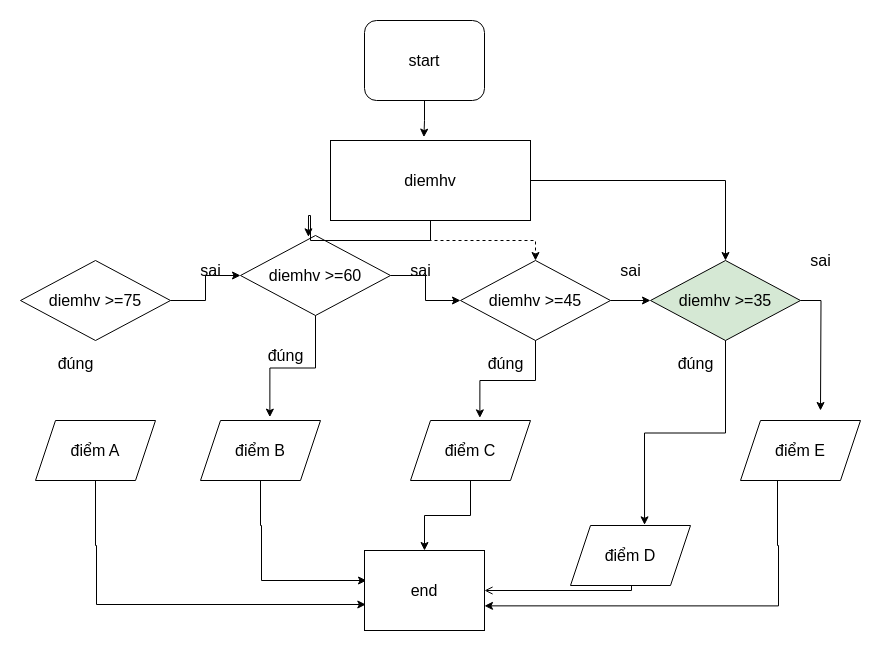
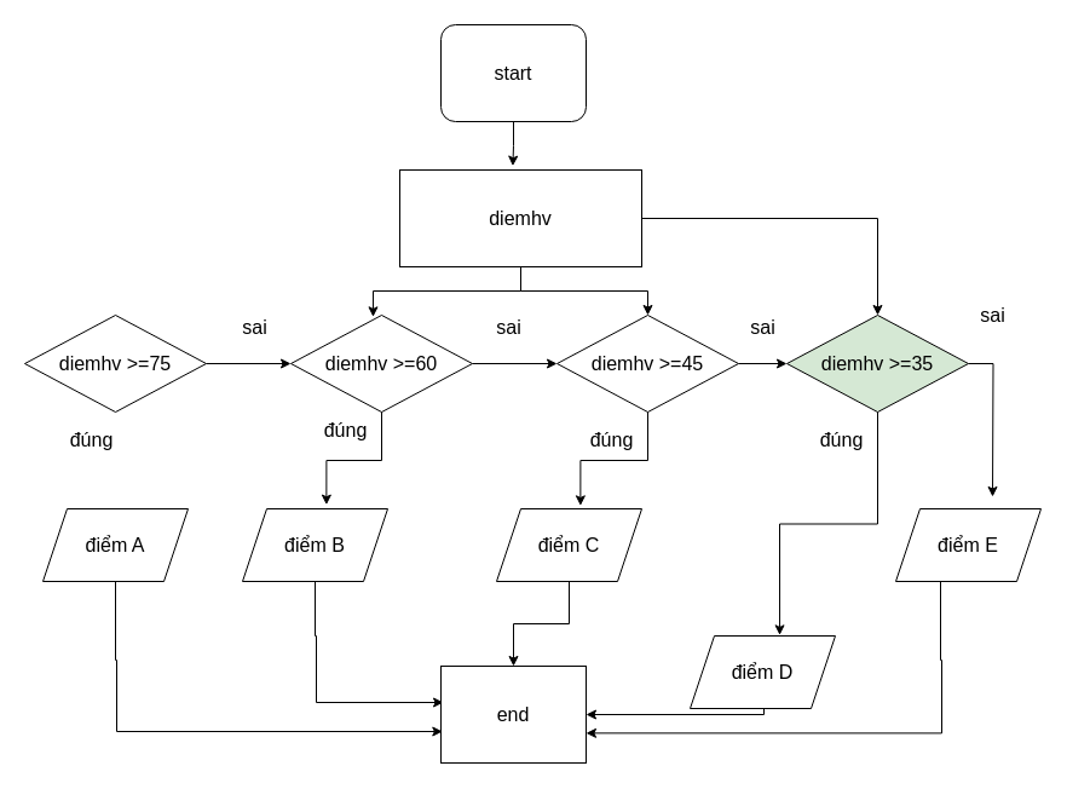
  <mxCell id="0" />
  <mxCell id="1" parent="0" />
  <mxCell id="2" value="start" style="whiteSpace=wrap;html=1;fontSize=16;rounded=1;" vertex="1" parent="1"><mxGeometry x="364" y="20" width="120" height="80" as="geometry" /></mxCell>
- <mxCell id="3" style="edgeStyle=orthogonalEdgeStyle;rounded=0;orthogonalLoop=1;jettySize=auto;html=1;entryX=0.5;entryY=0;entryDx=0;entryDy=0;fontSize=16;dashed=1;" edge="1" parent="1" source="5" target="12"><mxGeometry relative="1" as="geometry" /></mxCell>
+ <mxCell id="3" style="edgeStyle=orthogonalEdgeStyle;rounded=0;orthogonalLoop=1;jettySize=auto;html=1;entryX=0.5;entryY=0;entryDx=0;entryDy=0;fontSize=16;" edge="1" parent="1" source="5" target="12"><mxGeometry relative="1" as="geometry" /></mxCell>
  <mxCell id="4" style="edgeStyle=orthogonalEdgeStyle;rounded=0;orthogonalLoop=1;jettySize=auto;html=1;entryX=0.5;entryY=0;entryDx=0;entryDy=0;fontSize=16;" edge="1" parent="1" source="5" target="14"><mxGeometry relative="1" as="geometry" /></mxCell>
  <mxCell id="5" value="diemhv" style="rounded=0;whiteSpace=wrap;html=1;fontSize=16;" vertex="1" parent="1"><mxGeometry x="330" y="140" width="200" height="80" as="geometry" /></mxCell>
  <mxCell id="6" style="edgeStyle=orthogonalEdgeStyle;rounded=0;orthogonalLoop=1;jettySize=auto;html=1;entryX=0.467;entryY=-0.042;entryDx=0;entryDy=0;entryPerimeter=0;fontSize=16;" edge="1" parent="1" source="2" target="5"><mxGeometry relative="1" as="geometry" /></mxCell>
  <mxCell id="7" style="edgeStyle=orthogonalEdgeStyle;rounded=0;orthogonalLoop=1;jettySize=auto;html=1;entryX=0;entryY=0.5;entryDx=0;entryDy=0;fontSize=16;" edge="1" parent="1" source="8" target="10"><mxGeometry relative="1" as="geometry" /></mxCell>
  <mxCell id="8" value="diemhv &amp;gt;=75" style="rhombus;whiteSpace=wrap;html=1;fontSize=16;" vertex="1" parent="1"><mxGeometry x="20" y="260" width="150" height="80" as="geometry" /></mxCell>
  <mxCell id="9" style="edgeStyle=orthogonalEdgeStyle;rounded=0;orthogonalLoop=1;jettySize=auto;html=1;entryX=0;entryY=0.5;entryDx=0;entryDy=0;fontSize=16;" edge="1" parent="1" source="10" target="12"><mxGeometry relative="1" as="geometry" /></mxCell>
- <mxCell id="10" value="diemhv &amp;gt;=60" style="rhombus;whiteSpace=wrap;html=1;fontSize=16;" vertex="1" parent="1"><mxGeometry x="240" y="235" width="150" height="80" as="geometry" /></mxCell>
+ <mxCell id="10" value="diemhv &amp;gt;=60" style="rhombus;whiteSpace=wrap;html=1;fontSize=16;" vertex="1" parent="1"><mxGeometry x="240" y="260" width="150" height="80" as="geometry" /></mxCell>
  <mxCell id="11" style="edgeStyle=orthogonalEdgeStyle;rounded=0;orthogonalLoop=1;jettySize=auto;html=1;exitX=1;exitY=0.5;exitDx=0;exitDy=0;entryX=0;entryY=0.5;entryDx=0;entryDy=0;fontSize=16;" edge="1" parent="1" source="12" target="14"><mxGeometry relative="1" as="geometry" /></mxCell>
  <mxCell id="12" value="diemhv &amp;gt;=45" style="rhombus;whiteSpace=wrap;html=1;fontSize=16;" vertex="1" parent="1"><mxGeometry x="460" y="260" width="150" height="80" as="geometry" /></mxCell>
  <mxCell id="13" style="edgeStyle=orthogonalEdgeStyle;rounded=0;orthogonalLoop=1;jettySize=auto;html=1;fontSize=16;" edge="1" parent="1" source="14"><mxGeometry relative="1" as="geometry"><mxPoint x="820" y="410" as="targetPoint" /></mxGeometry></mxCell>
  <mxCell id="14" value="diemhv &amp;gt;=35" style="rhombus;whiteSpace=wrap;html=1;fontSize=16;fillColor=#d5e8d4;" vertex="1" parent="1"><mxGeometry x="650" y="260" width="150" height="80" as="geometry" /></mxCell>
  <mxCell id="15" style="edgeStyle=orthogonalEdgeStyle;rounded=0;orthogonalLoop=1;jettySize=auto;html=1;entryX=0.011;entryY=0.675;entryDx=0;entryDy=0;entryPerimeter=0;fontSize=16;" edge="1" parent="1" source="16" target="25"><mxGeometry relative="1" as="geometry"><mxPoint x="95" y="610" as="targetPoint" /><Array as="points"><mxPoint x="95" y="545" /><mxPoint x="96" y="545" /><mxPoint x="96" y="604" /></Array></mxGeometry></mxCell>
  <mxCell id="16" value="điểm A" style="shape=parallelogram;perimeter=parallelogramPerimeter;whiteSpace=wrap;html=1;fixedSize=1;fontSize=16;" vertex="1" parent="1"><mxGeometry x="35" y="420" width="120" height="60" as="geometry" /></mxCell>
  <mxCell id="17" style="edgeStyle=orthogonalEdgeStyle;rounded=0;orthogonalLoop=1;jettySize=auto;html=1;entryX=0.017;entryY=0.375;entryDx=0;entryDy=0;entryPerimeter=0;fontSize=16;" edge="1" parent="1" source="18" target="25"><mxGeometry relative="1" as="geometry"><mxPoint x="260" y="570" as="targetPoint" /><Array as="points"><mxPoint x="260" y="525" /><mxPoint x="261" y="525" /><mxPoint x="261" y="580" /></Array></mxGeometry></mxCell>
  <mxCell id="18" value="điểm B" style="shape=parallelogram;perimeter=parallelogramPerimeter;whiteSpace=wrap;html=1;fixedSize=1;fontSize=16;" vertex="1" parent="1"><mxGeometry x="200" y="420" width="120" height="60" as="geometry" /></mxCell>
  <mxCell id="19" style="edgeStyle=orthogonalEdgeStyle;rounded=0;orthogonalLoop=1;jettySize=auto;html=1;entryX=0.5;entryY=0;entryDx=0;entryDy=0;fontSize=16;" edge="1" parent="1" source="20" target="25"><mxGeometry relative="1" as="geometry" /></mxCell>
  <mxCell id="20" value="điểm C" style="shape=parallelogram;perimeter=parallelogramPerimeter;whiteSpace=wrap;html=1;fixedSize=1;fontSize=16;" vertex="1" parent="1"><mxGeometry x="410" y="420" width="120" height="60" as="geometry" /></mxCell>
- <mxCell id="21" style="edgeStyle=orthogonalEdgeStyle;rounded=0;orthogonalLoop=1;jettySize=auto;html=1;entryX=1;entryY=0.5;entryDx=0;entryDy=0;fontSize=16;endArrow=open;" edge="1" parent="1" source="22" target="25"><mxGeometry relative="1" as="geometry"><mxPoint x="630" y="590" as="targetPoint" /><Array as="points"><mxPoint x="630" y="535" /><mxPoint x="631" y="535" /><mxPoint x="631" y="590" /></Array></mxGeometry></mxCell>
+ <mxCell id="21" style="edgeStyle=orthogonalEdgeStyle;rounded=0;orthogonalLoop=1;jettySize=auto;html=1;entryX=1;entryY=0.5;entryDx=0;entryDy=0;fontSize=16;" edge="1" parent="1" source="22" target="25"><mxGeometry relative="1" as="geometry"><mxPoint x="630" y="590" as="targetPoint" /><Array as="points"><mxPoint x="630" y="535" /><mxPoint x="631" y="535" /><mxPoint x="631" y="590" /></Array></mxGeometry></mxCell>
  <mxCell id="22" value="điểm D" style="shape=parallelogram;perimeter=parallelogramPerimeter;whiteSpace=wrap;html=1;fixedSize=1;fontSize=16;" vertex="1" parent="1"><mxGeometry x="570" y="525" width="120" height="60" as="geometry" /></mxCell>
  <mxCell id="23" style="edgeStyle=orthogonalEdgeStyle;rounded=0;orthogonalLoop=1;jettySize=auto;html=1;entryX=1;entryY=0.692;entryDx=0;entryDy=0;entryPerimeter=0;fontSize=16;" edge="1" parent="1" source="24" target="25"><mxGeometry relative="1" as="geometry"><mxPoint x="777" y="620" as="targetPoint" /><Array as="points"><mxPoint x="777" y="545" /><mxPoint x="778" y="545" /><mxPoint x="778" y="605" /></Array></mxGeometry></mxCell>
  <mxCell id="24" value="điểm E" style="shape=parallelogram;perimeter=parallelogramPerimeter;whiteSpace=wrap;html=1;fixedSize=1;fontSize=16;" vertex="1" parent="1"><mxGeometry x="740" y="420" width="120" height="60" as="geometry" /></mxCell>
  <mxCell id="25" value="end" style="whiteSpace=wrap;html=1;fontSize=16;rounded=0;" vertex="1" parent="1"><mxGeometry x="364" y="550" width="120" height="80" as="geometry" /></mxCell>
  <mxCell id="26" style="edgeStyle=orthogonalEdgeStyle;rounded=0;orthogonalLoop=1;jettySize=auto;html=1;entryX=0.453;entryY=0.017;entryDx=0;entryDy=0;entryPerimeter=0;fontSize=16;" edge="1" parent="1" source="5" target="10"><mxGeometry relative="1" as="geometry" /></mxCell>
  <mxCell id="27" style="edgeStyle=orthogonalEdgeStyle;rounded=0;orthogonalLoop=1;jettySize=auto;html=1;entryX=0.578;entryY=-0.056;entryDx=0;entryDy=0;entryPerimeter=0;fontSize=16;" edge="1" parent="1" source="10" target="18"><mxGeometry relative="1" as="geometry" /></mxCell>
  <mxCell id="28" style="edgeStyle=orthogonalEdgeStyle;rounded=0;orthogonalLoop=1;jettySize=auto;html=1;entryX=0.578;entryY=-0.044;entryDx=0;entryDy=0;entryPerimeter=0;fontSize=16;" edge="1" parent="1" source="12" target="20"><mxGeometry relative="1" as="geometry" /></mxCell>
  <mxCell id="29" style="edgeStyle=orthogonalEdgeStyle;rounded=0;orthogonalLoop=1;jettySize=auto;html=1;entryX=0.617;entryY=-0.011;entryDx=0;entryDy=0;entryPerimeter=0;fontSize=16;" edge="1" parent="1" source="14" target="22"><mxGeometry relative="1" as="geometry" /></mxCell>
  <mxCell id="30" value="đúng" style="text;html=1;align=center;verticalAlign=middle;resizable=0;points=[];autosize=1;strokeColor=none;fillColor=none;fontSize=16;" vertex="1" parent="1"><mxGeometry x="45" y="348" width="60" height="30" as="geometry" /></mxCell>
  <mxCell id="31" value="đúng" style="text;html=1;align=center;verticalAlign=middle;resizable=0;points=[];autosize=1;strokeColor=none;fillColor=none;fontSize=16;" vertex="1" parent="1"><mxGeometry x="255" y="340" width="60" height="30" as="geometry" /></mxCell>
  <mxCell id="32" value="đúng" style="text;html=1;align=center;verticalAlign=middle;resizable=0;points=[];autosize=1;strokeColor=none;fillColor=none;fontSize=16;" vertex="1" parent="1"><mxGeometry x="475" y="348" width="60" height="30" as="geometry" /></mxCell>
  <mxCell id="33" value="đúng" style="text;html=1;align=center;verticalAlign=middle;resizable=0;points=[];autosize=1;strokeColor=none;fillColor=none;fontSize=16;" vertex="1" parent="1"><mxGeometry x="665" y="348" width="60" height="30" as="geometry" /></mxCell>
  <mxCell id="34" value="sai&lt;div&gt;&lt;br&gt;&lt;/div&gt;" style="text;html=1;align=center;verticalAlign=middle;resizable=0;points=[];autosize=1;strokeColor=none;fillColor=none;fontSize=16;" vertex="1" parent="1"><mxGeometry x="190" y="255" width="40" height="50" as="geometry" /></mxCell>
  <mxCell id="35" value="sai&lt;div&gt;&lt;br&gt;&lt;/div&gt;" style="text;html=1;align=center;verticalAlign=middle;resizable=0;points=[];autosize=1;strokeColor=none;fillColor=none;fontSize=16;" vertex="1" parent="1"><mxGeometry x="400" y="255" width="40" height="50" as="geometry" /></mxCell>
  <mxCell id="36" value="sai&lt;div&gt;&lt;br&gt;&lt;/div&gt;" style="text;html=1;align=center;verticalAlign=middle;resizable=0;points=[];autosize=1;strokeColor=none;fillColor=none;fontSize=16;" vertex="1" parent="1"><mxGeometry x="610" y="255" width="40" height="50" as="geometry" /></mxCell>
  <mxCell id="37" value="sai&lt;div&gt;&lt;br&gt;&lt;/div&gt;" style="text;html=1;align=center;verticalAlign=middle;resizable=0;points=[];autosize=1;strokeColor=none;fillColor=none;fontSize=16;" vertex="1" parent="1"><mxGeometry x="800" y="245" width="40" height="50" as="geometry" /></mxCell>
